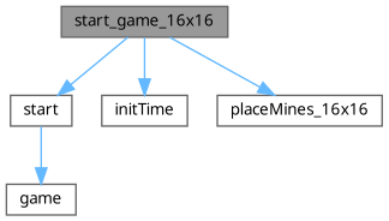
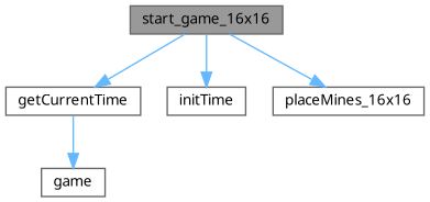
  digraph {
    fontname="Noto Sans"
    rankdir=TB
    node [color=grey40 fillcolor=white fontname="Noto Sans" fontsize=10 shape=box style=filled]
    edge [color=steelblue1 fontname="Noto Sans" fontsize=10 labelfontname=Helvetica labelfontsize=10 style=solid]
    n1 [color=gray40 fillcolor=grey60 fontcolor=black height=0.2 label=start_game_16x16 width=0.4]
-   n2 [height=0.2 label=start width=0.4]
+   n2 [height=0.2 label=getCurrentTime width=0.4]
    n3 [height=0.2 label=initTime width=0.4]
    n4 [height=0.2 label=placeMines_16x16 width=0.4]
    n5 [height=0.2 label=game width=0.4]
    n1 -> n2
    n1 -> n3
    n1 -> n4
    n2 -> n5
  }
